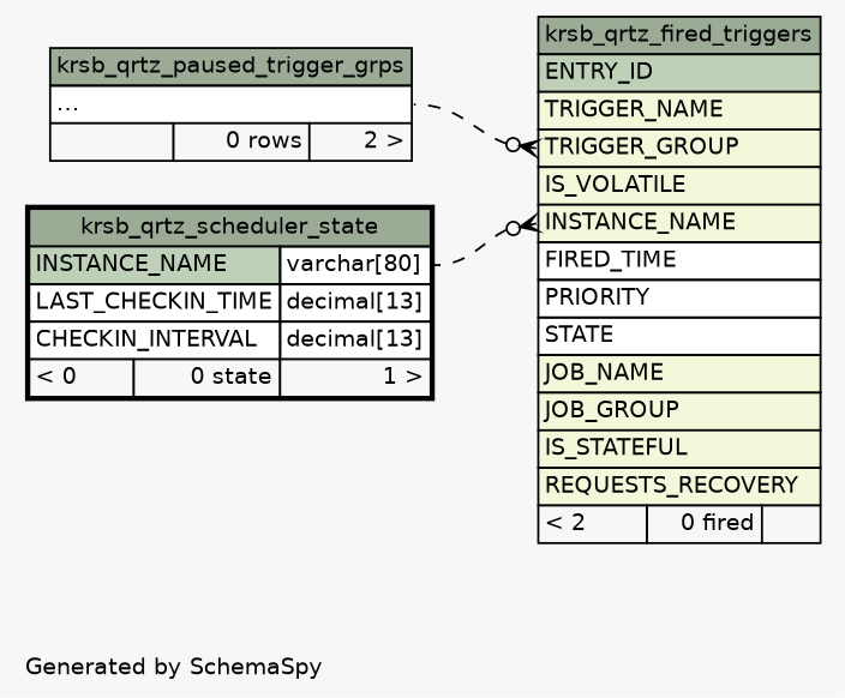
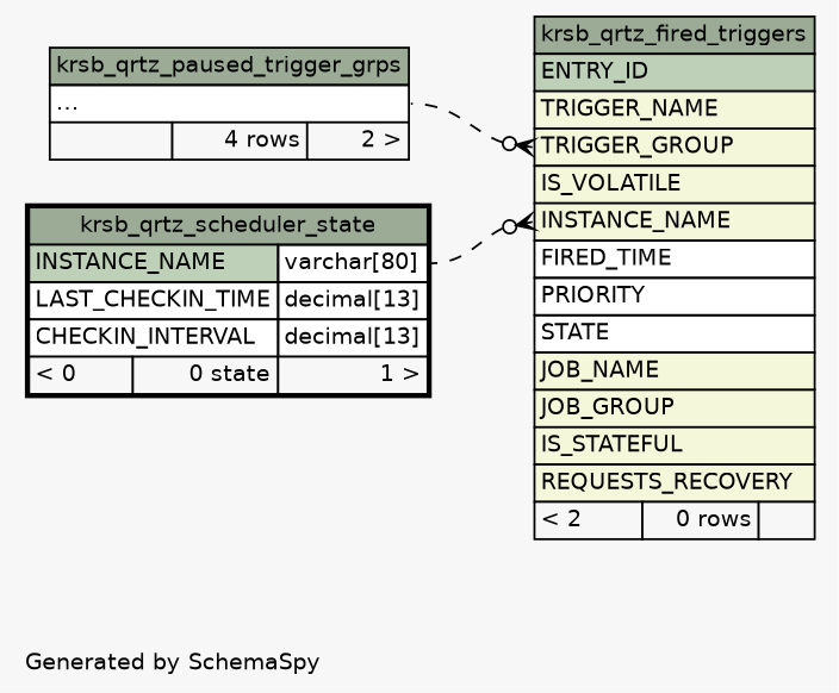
  digraph {
    bgcolor="#f7f7f7"
    fontname=Helvetica
    fontsize=11
    label="\nGenerated by SchemaSpy"
    labeljust=l
    nodesep=0.18
    rankdir=RL
    ranksep=0.46
    node [fontname=Helvetica fontsize=11 shape=plaintext]
    edge [arrowhead=none arrowsize=0.8 arrowtail=crowodot dir=back style=dashed]
-   n1 [label=<     <TABLE BORDER="0" CELLBORDER="1" CELLSPACING="0" BGCOLOR="#ffffff">       <TR><TD COLSPAN="3" BGCOLOR="#9bab96" ALIGN="CENTER">krsb_qrtz_fired_triggers</TD></TR>       <TR><TD PORT="ENTRY_ID" COLSPAN="3" BGCOLOR="#bed1b8" ALIGN="LEFT">ENTRY_ID</TD></TR>       <TR><TD PORT="TRIGGER_NAME" COLSPAN="3" BGCOLOR="#f4f7da" ALIGN="LEFT">TRIGGER_NAME</TD></TR>       <TR><TD PORT="TRIGGER_GROUP" COLSPAN="3" BGCOLOR="#f4f7da" ALIGN="LEFT">TRIGGER_GROUP</TD></TR>       <TR><TD PORT="IS_VOLATILE" COLSPAN="3" BGCOLOR="#f4f7da" ALIGN="LEFT">IS_VOLATILE</TD></TR>       <TR><TD PORT="INSTANCE_NAME" COLSPAN="3" BGCOLOR="#f4f7da" ALIGN="LEFT">INSTANCE_NAME</TD></TR>       <TR><TD PORT="FIRED_TIME" COLSPAN="3" ALIGN="LEFT">FIRED_TIME</TD></TR>       <TR><TD PORT="PRIORITY" COLSPAN="3" ALIGN="LEFT">PRIORITY</TD></TR>       <TR><TD PORT="STATE" COLSPAN="3" ALIGN="LEFT">STATE</TD></TR>       <TR><TD PORT="JOB_NAME" COLSPAN="3" BGCOLOR="#f4f7da" ALIGN="LEFT">JOB_NAME</TD></TR>       <TR><TD PORT="JOB_GROUP" COLSPAN="3" BGCOLOR="#f4f7da" ALIGN="LEFT">JOB_GROUP</TD></TR>       <TR><TD PORT="IS_STATEFUL" COLSPAN="3" BGCOLOR="#f4f7da" ALIGN="LEFT">IS_STATEFUL</TD></TR>       <TR><TD PORT="REQUESTS_RECOVERY" COLSPAN="3" BGCOLOR="#f4f7da" ALIGN="LEFT">REQUESTS_RECOVERY</TD></TR>       <TR><TD ALIGN="LEFT" BGCOLOR="#f7f7f7">&lt; 2</TD><TD ALIGN="RIGHT" BGCOLOR="#f7f7f7">0 fired</TD><TD ALIGN="RIGHT" BGCOLOR="#f7f7f7">  </TD></TR>     </TABLE>>]
+   n1 [label=<     <TABLE BORDER="0" CELLBORDER="1" CELLSPACING="0" BGCOLOR="#ffffff">       <TR><TD COLSPAN="3" BGCOLOR="#9bab96" ALIGN="CENTER">krsb_qrtz_fired_triggers</TD></TR>       <TR><TD PORT="ENTRY_ID" COLSPAN="3" BGCOLOR="#bed1b8" ALIGN="LEFT">ENTRY_ID</TD></TR>       <TR><TD PORT="TRIGGER_NAME" COLSPAN="3" BGCOLOR="#f4f7da" ALIGN="LEFT">TRIGGER_NAME</TD></TR>       <TR><TD PORT="TRIGGER_GROUP" COLSPAN="3" BGCOLOR="#f4f7da" ALIGN="LEFT">TRIGGER_GROUP</TD></TR>       <TR><TD PORT="IS_VOLATILE" COLSPAN="3" BGCOLOR="#f4f7da" ALIGN="LEFT">IS_VOLATILE</TD></TR>       <TR><TD PORT="INSTANCE_NAME" COLSPAN="3" BGCOLOR="#f4f7da" ALIGN="LEFT">INSTANCE_NAME</TD></TR>       <TR><TD PORT="FIRED_TIME" COLSPAN="3" ALIGN="LEFT">FIRED_TIME</TD></TR>       <TR><TD PORT="PRIORITY" COLSPAN="3" ALIGN="LEFT">PRIORITY</TD></TR>       <TR><TD PORT="STATE" COLSPAN="3" ALIGN="LEFT">STATE</TD></TR>       <TR><TD PORT="JOB_NAME" COLSPAN="3" BGCOLOR="#f4f7da" ALIGN="LEFT">JOB_NAME</TD></TR>       <TR><TD PORT="JOB_GROUP" COLSPAN="3" BGCOLOR="#f4f7da" ALIGN="LEFT">JOB_GROUP</TD></TR>       <TR><TD PORT="IS_STATEFUL" COLSPAN="3" BGCOLOR="#f4f7da" ALIGN="LEFT">IS_STATEFUL</TD></TR>       <TR><TD PORT="REQUESTS_RECOVERY" COLSPAN="3" BGCOLOR="#f4f7da" ALIGN="LEFT">REQUESTS_RECOVERY</TD></TR>       <TR><TD ALIGN="LEFT" BGCOLOR="#f7f7f7">&lt; 2</TD><TD ALIGN="RIGHT" BGCOLOR="#f7f7f7">0 rows</TD><TD ALIGN="RIGHT" BGCOLOR="#f7f7f7">  </TD></TR>     </TABLE>>]
    n2 [label=<     <TABLE BORDER="2" CELLBORDER="1" CELLSPACING="0" BGCOLOR="#ffffff">       <TR><TD COLSPAN="3" BGCOLOR="#9bab96" ALIGN="CENTER">krsb_qrtz_scheduler_state</TD></TR>       <TR><TD PORT="INSTANCE_NAME" COLSPAN="2" BGCOLOR="#bed1b8" ALIGN="LEFT">INSTANCE_NAME</TD><TD PORT="INSTANCE_NAME.type" ALIGN="LEFT">varchar[80]</TD></TR>       <TR><TD PORT="LAST_CHECKIN_TIME" COLSPAN="2" ALIGN="LEFT">LAST_CHECKIN_TIME</TD><TD PORT="LAST_CHECKIN_TIME.type" ALIGN="LEFT">decimal[13]</TD></TR>       <TR><TD PORT="CHECKIN_INTERVAL" COLSPAN="2" ALIGN="LEFT">CHECKIN_INTERVAL</TD><TD PORT="CHECKIN_INTERVAL.type" ALIGN="LEFT">decimal[13]</TD></TR>       <TR><TD ALIGN="LEFT" BGCOLOR="#f7f7f7">&lt; 0</TD><TD ALIGN="RIGHT" BGCOLOR="#f7f7f7">0 state</TD><TD ALIGN="RIGHT" BGCOLOR="#f7f7f7">1 &gt;</TD></TR>     </TABLE>>]
-   n3 [label=<     <TABLE BORDER="0" CELLBORDER="1" CELLSPACING="0" BGCOLOR="#ffffff">       <TR><TD COLSPAN="3" BGCOLOR="#9bab96" ALIGN="CENTER">krsb_qrtz_paused_trigger_grps</TD></TR>       <TR><TD PORT="elipses" COLSPAN="3" ALIGN="LEFT">...</TD></TR>       <TR><TD ALIGN="LEFT" BGCOLOR="#f7f7f7">  </TD><TD ALIGN="RIGHT" BGCOLOR="#f7f7f7">0 rows</TD><TD ALIGN="RIGHT" BGCOLOR="#f7f7f7">2 &gt;</TD></TR>     </TABLE>>]
+   n3 [label=<     <TABLE BORDER="0" CELLBORDER="1" CELLSPACING="0" BGCOLOR="#ffffff">       <TR><TD COLSPAN="3" BGCOLOR="#9bab96" ALIGN="CENTER">krsb_qrtz_paused_trigger_grps</TD></TR>       <TR><TD PORT="elipses" COLSPAN="3" ALIGN="LEFT">...</TD></TR>       <TR><TD ALIGN="LEFT" BGCOLOR="#f7f7f7">  </TD><TD ALIGN="RIGHT" BGCOLOR="#f7f7f7">4 rows</TD><TD ALIGN="RIGHT" BGCOLOR="#f7f7f7">2 &gt;</TD></TR>     </TABLE>>]
    n1 -> n2 [headport="INSTANCE_NAME.type:e" tailport="INSTANCE_NAME:w"]
    n1 -> n3 [headport="elipses:e" tailport="TRIGGER_GROUP:w"]
  }
